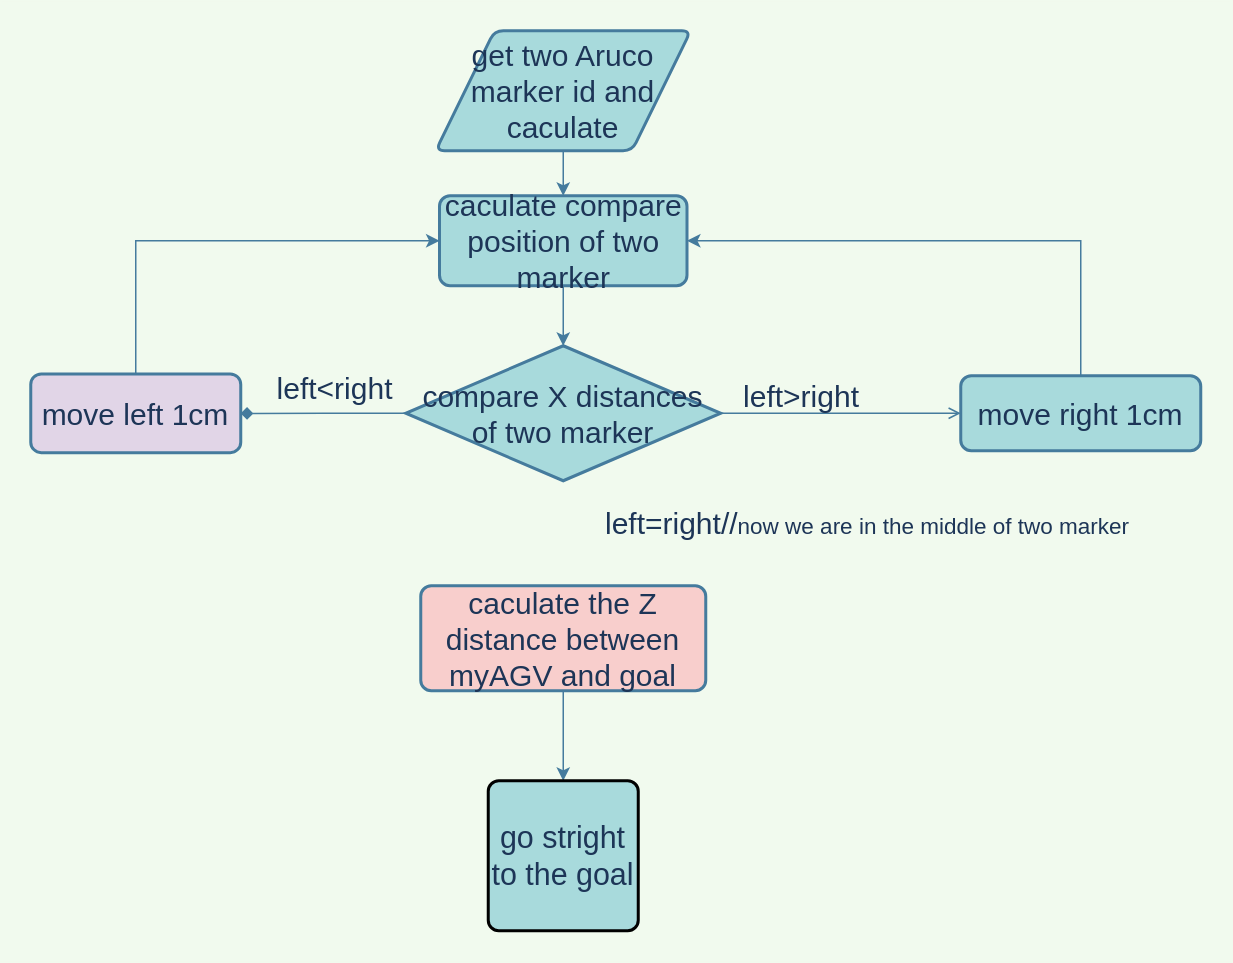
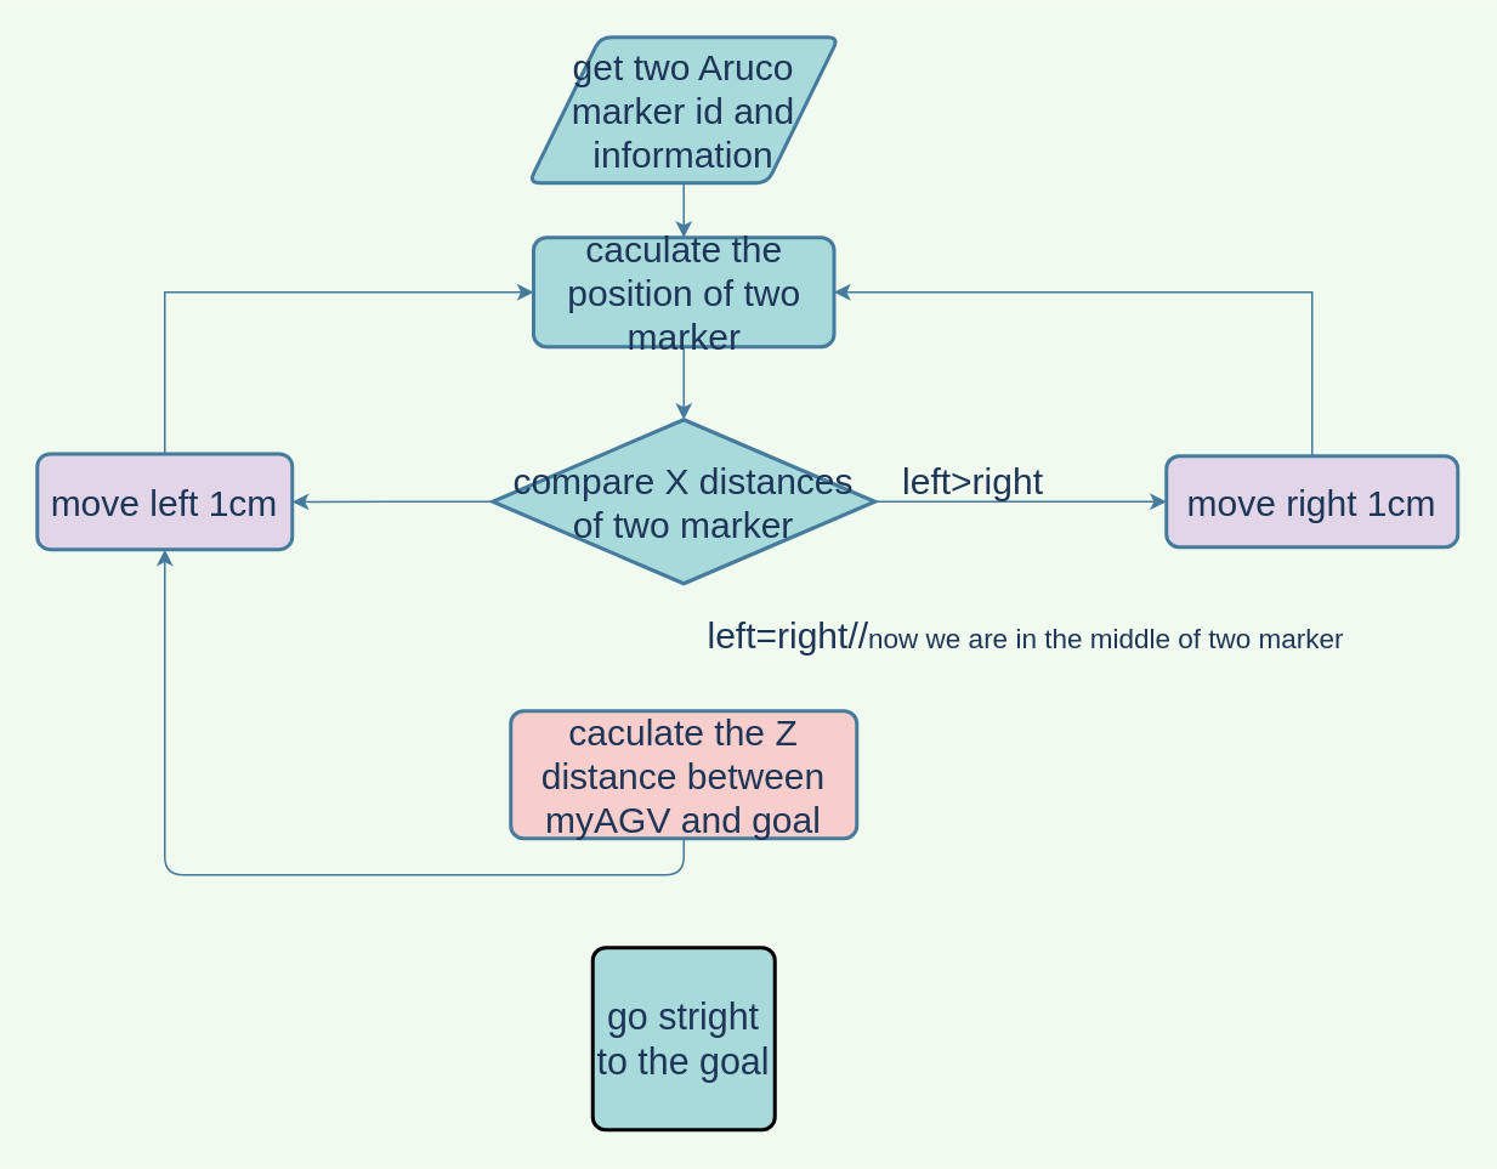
  <mxCell id="0" />
  <mxCell id="1" parent="0" />
  <mxCell id="2" style="edgeStyle=orthogonalEdgeStyle;rounded=0;orthogonalLoop=1;jettySize=auto;html=1;entryX=0.5;entryY=0;entryDx=0;entryDy=0;labelBackgroundColor=#F1FAEE;strokeColor=#457B9D;fontColor=#1D3557;" edge="1" parent="1" source="3" target="8"><mxGeometry relative="1" as="geometry"><mxPoint x="420" y="310" as="targetPoint" /></mxGeometry></mxCell>
- <mxCell id="3" value="&lt;font style=&quot;font-size: 20px&quot;&gt;get two Aruco marker id and caculate&lt;/font&gt;" style="shape=parallelogram;html=1;strokeWidth=2;perimeter=parallelogramPerimeter;whiteSpace=wrap;rounded=1;arcSize=12;size=0.23;fillColor=#A8DADC;strokeColor=#457B9D;fontColor=#1D3557;" vertex="1" parent="1"><mxGeometry x="290" y="20" width="170" height="80" as="geometry" /></mxCell>
- <mxCell id="4" style="edgeStyle=orthogonalEdgeStyle;rounded=0;orthogonalLoop=1;jettySize=auto;html=1;exitX=1;exitY=0.5;exitDx=0;exitDy=0;exitPerimeter=0;entryX=0;entryY=0.5;entryDx=0;entryDy=0;labelBackgroundColor=#F1FAEE;strokeColor=#457B9D;fontColor=#1D3557;endArrow=open;" edge="1" parent="1" source="6" target="10"><mxGeometry relative="1" as="geometry" /></mxCell>
- <mxCell id="5" style="edgeStyle=orthogonalEdgeStyle;rounded=0;orthogonalLoop=1;jettySize=auto;html=1;exitX=0;exitY=0.5;exitDx=0;exitDy=0;exitPerimeter=0;labelBackgroundColor=#F1FAEE;strokeColor=#457B9D;fontColor=#1D3557;endArrow=diamond;" edge="1" parent="1" source="6" target="13"><mxGeometry relative="1" as="geometry" /></mxCell>
+ <mxCell id="3" value="&lt;font style=&quot;font-size: 20px&quot;&gt;get two Aruco marker id and information&lt;/font&gt;" style="shape=parallelogram;html=1;strokeWidth=2;perimeter=parallelogramPerimeter;whiteSpace=wrap;rounded=1;arcSize=12;size=0.23;fillColor=#A8DADC;strokeColor=#457B9D;fontColor=#1D3557;" vertex="1" parent="1"><mxGeometry x="290" y="20" width="170" height="80" as="geometry" /></mxCell>
+ <mxCell id="4" style="edgeStyle=orthogonalEdgeStyle;rounded=0;orthogonalLoop=1;jettySize=auto;html=1;exitX=1;exitY=0.5;exitDx=0;exitDy=0;exitPerimeter=0;entryX=0;entryY=0.5;entryDx=0;entryDy=0;labelBackgroundColor=#F1FAEE;strokeColor=#457B9D;fontColor=#1D3557;" edge="1" parent="1" source="6" target="10"><mxGeometry relative="1" as="geometry" /></mxCell>
+ <mxCell id="5" style="edgeStyle=orthogonalEdgeStyle;rounded=0;orthogonalLoop=1;jettySize=auto;html=1;exitX=0;exitY=0.5;exitDx=0;exitDy=0;exitPerimeter=0;labelBackgroundColor=#F1FAEE;strokeColor=#457B9D;fontColor=#1D3557;" edge="1" parent="1" source="6" target="13"><mxGeometry relative="1" as="geometry" /></mxCell>
  <mxCell id="6" value="&lt;font style=&quot;font-size: 20px&quot;&gt;compare X distances of two marker&lt;/font&gt;" style="strokeWidth=2;html=1;shape=mxgraph.flowchart.decision;whiteSpace=wrap;fillColor=#A8DADC;strokeColor=#457B9D;fontColor=#1D3557;" vertex="1" parent="1"><mxGeometry x="270" y="230" width="210" height="90" as="geometry" /></mxCell>
  <mxCell id="7" style="edgeStyle=orthogonalEdgeStyle;rounded=0;orthogonalLoop=1;jettySize=auto;html=1;exitX=0.5;exitY=1;exitDx=0;exitDy=0;entryX=0.5;entryY=0;entryDx=0;entryDy=0;entryPerimeter=0;labelBackgroundColor=#F1FAEE;strokeColor=#457B9D;fontColor=#1D3557;" edge="1" parent="1" source="8" target="6"><mxGeometry relative="1" as="geometry" /></mxCell>
- <mxCell id="8" value="&lt;span&gt;&lt;font style=&quot;font-size: 20px&quot;&gt;caculate compare position of two marker&lt;/font&gt;&lt;/span&gt;" style="rounded=1;whiteSpace=wrap;html=1;absoluteArcSize=1;arcSize=14;strokeWidth=2;fillColor=#A8DADC;strokeColor=#457B9D;fontColor=#1D3557;" vertex="1" parent="1"><mxGeometry x="292.5" y="130" width="165" height="60" as="geometry" /></mxCell>
+ <mxCell id="8" value="&lt;span&gt;&lt;font style=&quot;font-size: 20px&quot;&gt;caculate the position of two marker&lt;/font&gt;&lt;/span&gt;" style="rounded=1;whiteSpace=wrap;html=1;absoluteArcSize=1;arcSize=14;strokeWidth=2;fillColor=#A8DADC;strokeColor=#457B9D;fontColor=#1D3557;" vertex="1" parent="1"><mxGeometry x="292.5" y="130" width="165" height="60" as="geometry" /></mxCell>
  <mxCell id="9" style="edgeStyle=orthogonalEdgeStyle;rounded=0;orthogonalLoop=1;jettySize=auto;html=1;exitX=0.5;exitY=0;exitDx=0;exitDy=0;entryX=1;entryY=0.5;entryDx=0;entryDy=0;labelBackgroundColor=#F1FAEE;strokeColor=#457B9D;fontColor=#1D3557;" edge="1" parent="1" source="10" target="8"><mxGeometry relative="1" as="geometry" /></mxCell>
- <mxCell id="10" value="&lt;font style=&quot;font-size: 20px&quot;&gt;move right 1cm&lt;/font&gt;" style="rounded=1;whiteSpace=wrap;html=1;absoluteArcSize=1;arcSize=14;strokeWidth=2;fillColor=#A8DADC;strokeColor=#457B9D;fontColor=#1D3557;" vertex="1" parent="1"><mxGeometry x="640" y="250" width="160" height="50" as="geometry" /></mxCell>
+ <mxCell id="10" value="&lt;font style=&quot;font-size: 20px&quot;&gt;move right 1cm&lt;/font&gt;" style="rounded=1;whiteSpace=wrap;html=1;absoluteArcSize=1;arcSize=14;strokeWidth=2;fillColor=#e1d5e7;strokeColor=#457B9D;fontColor=#1D3557;" vertex="1" parent="1"><mxGeometry x="640" y="250" width="160" height="50" as="geometry" /></mxCell>
  <mxCell id="11" value="&lt;font style=&quot;font-size: 20px&quot;&gt;left&amp;gt;right&lt;/font&gt;" style="text;html=1;strokeColor=none;fillColor=none;align=center;verticalAlign=middle;whiteSpace=wrap;rounded=0;fontColor=#1D3557;" vertex="1" parent="1"><mxGeometry x="501" y="245" width="66" height="35" as="geometry" /></mxCell>
  <mxCell id="12" style="edgeStyle=orthogonalEdgeStyle;rounded=0;orthogonalLoop=1;jettySize=auto;html=1;exitX=0.5;exitY=0;exitDx=0;exitDy=0;entryX=0;entryY=0.5;entryDx=0;entryDy=0;labelBackgroundColor=#F1FAEE;strokeColor=#457B9D;fontColor=#1D3557;" edge="1" parent="1" source="13" target="8"><mxGeometry relative="1" as="geometry" /></mxCell>
  <mxCell id="13" value="&lt;font style=&quot;font-size: 20px&quot;&gt;move left 1cm&lt;/font&gt;" style="rounded=1;whiteSpace=wrap;html=1;absoluteArcSize=1;arcSize=14;strokeWidth=2;fillColor=#e1d5e7;strokeColor=#457B9D;fontColor=#1D3557;" vertex="1" parent="1"><mxGeometry x="20" y="248.75" width="140" height="52.5" as="geometry" /></mxCell>
- <mxCell id="14" value="&lt;font style=&quot;font-size: 20px&quot;&gt;left&amp;lt;right&lt;/font&gt;" style="text;html=1;strokeColor=none;fillColor=none;align=center;verticalAlign=middle;whiteSpace=wrap;rounded=0;fontColor=#1D3557;" vertex="1" parent="1"><mxGeometry x="190" y="240" width="66" height="35" as="geometry" /></mxCell>
- <mxCell id="15" style="edgeStyle=orthogonalEdgeStyle;curved=0;rounded=1;sketch=0;orthogonalLoop=1;jettySize=auto;html=1;exitX=0.5;exitY=1;exitDx=0;exitDy=0;entryX=0.5;entryY=0;entryDx=0;entryDy=0;fontColor=#1D3557;strokeColor=#457B9D;fillColor=#A8DADC;" edge="1" parent="1" source="16" target="18"><mxGeometry relative="1" as="geometry" /></mxCell>
+ <mxCell id="15" style="edgeStyle=orthogonalEdgeStyle;curved=0;rounded=1;sketch=0;orthogonalLoop=1;jettySize=auto;html=1;exitX=0.5;exitY=1;exitDx=0;exitDy=0;fontColor=#1D3557;strokeColor=#457B9D;fillColor=#A8DADC;" edge="1" parent="1" source="16" target="13"><mxGeometry relative="1" as="geometry" /></mxCell>
  <mxCell id="16" value="&lt;font style=&quot;font-size: 20px&quot;&gt;caculate the Z distance between myAGV and goal&lt;/font&gt;" style="rounded=1;whiteSpace=wrap;html=1;absoluteArcSize=1;arcSize=14;strokeWidth=2;fillColor=#f8cecc;strokeColor=#457B9D;fontColor=#1D3557;" vertex="1" parent="1"><mxGeometry x="280" y="390" width="190" height="70" as="geometry" /></mxCell>
- <mxCell id="17" value="&lt;font style=&quot;font-size: 20px&quot;&gt;left=right//&lt;/font&gt;&lt;font style=&quot;font-size: 15px&quot;&gt;now we are in the middle of two marker&lt;/font&gt;" style="text;html=1;strokeColor=none;fillColor=none;align=center;verticalAlign=middle;whiteSpace=wrap;rounded=0;fontColor=#1D3557;" vertex="1" parent="1"><mxGeometry x="355" y="330" width="446" height="35" as="geometry" /></mxCell>
+ <mxCell id="17" value="&lt;font style=&quot;font-size: 20px&quot;&gt;left=right//&lt;/font&gt;&lt;font style=&quot;font-size: 15px&quot;&gt;now we are in the middle of two marker&lt;/font&gt;" style="text;html=1;strokeColor=none;fillColor=none;align=center;verticalAlign=middle;whiteSpace=wrap;rounded=0;fontColor=#1D3557;" vertex="1" parent="1"><mxGeometry x="340" y="330" width="446" height="35" as="geometry" /></mxCell>
  <mxCell id="18" value="&lt;font style=&quot;font-size: 20.3px&quot;&gt;go stright to the goal&lt;/font&gt;" style="rounded=1;whiteSpace=wrap;html=1;absoluteArcSize=1;arcSize=14;strokeWidth=2;sketch=0;fontColor=#1D3557;fillColor=#A8DADC;" vertex="1" parent="1"><mxGeometry x="325" y="520" width="100" height="100" as="geometry" /></mxCell>
